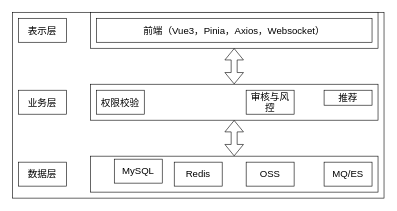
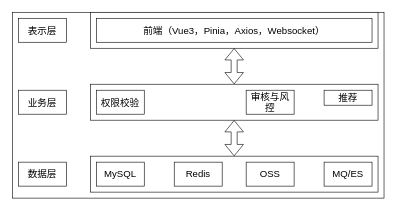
  <mxCell id="0" />
  <mxCell id="1" parent="0" />
  <mxCell id="2" value="" style="rounded=0;whiteSpace=wrap;html=1;fontSize=16;" vertex="1" parent="1"><mxGeometry x="20" y="20" width="620" height="310" as="geometry" /></mxCell>
  <mxCell id="3" value="表示层" style="rounded=0;whiteSpace=wrap;html=1;fontSize=16;" vertex="1" parent="1"><mxGeometry x="30" y="30" width="80" height="40" as="geometry" /></mxCell>
  <mxCell id="4" value="业务层" style="rounded=0;whiteSpace=wrap;html=1;fontSize=16;" vertex="1" parent="1"><mxGeometry x="30" y="150" width="80" height="40" as="geometry" /></mxCell>
  <mxCell id="5" value="数据层" style="rounded=0;whiteSpace=wrap;html=1;fontSize=16;" vertex="1" parent="1"><mxGeometry x="30" y="270" width="80" height="40" as="geometry" /></mxCell>
  <mxCell id="6" value="" style="rounded=0;whiteSpace=wrap;html=1;fontSize=16;" vertex="1" parent="1"><mxGeometry x="150" y="20" width="480" height="60" as="geometry" /></mxCell>
  <mxCell id="7" value="" style="rounded=0;whiteSpace=wrap;html=1;fontSize=16;" vertex="1" parent="1"><mxGeometry x="150" y="140" width="480" height="60" as="geometry" /></mxCell>
  <mxCell id="8" value="" style="rounded=0;whiteSpace=wrap;html=1;fontSize=16;" vertex="1" parent="1"><mxGeometry x="150" y="260" width="480" height="60" as="geometry" /></mxCell>
- <mxCell id="9" value="MySQL" style="rounded=0;whiteSpace=wrap;html=1;fontSize=16;" vertex="1" parent="1"><mxGeometry x="190" y="265" width="80" height="40" as="geometry" /></mxCell>
+ <mxCell id="9" value="MySQL" style="rounded=0;whiteSpace=wrap;html=1;fontSize=16;" vertex="1" parent="1"><mxGeometry x="160" y="270" width="80" height="40" as="geometry" /></mxCell>
  <mxCell id="10" value="Redis" style="rounded=0;whiteSpace=wrap;html=1;fontSize=16;" vertex="1" parent="1"><mxGeometry x="290" y="270" width="80" height="40" as="geometry" /></mxCell>
  <mxCell id="11" value="OSS" style="rounded=0;whiteSpace=wrap;html=1;fontSize=16;" vertex="1" parent="1"><mxGeometry x="410" y="270" width="80" height="40" as="geometry" /></mxCell>
  <mxCell id="12" value="MQ/ES" style="rounded=0;whiteSpace=wrap;html=1;fontSize=16;" vertex="1" parent="1"><mxGeometry x="540" y="270" width="80" height="40" as="geometry" /></mxCell>
  <mxCell id="13" value="权限校验" style="rounded=0;whiteSpace=wrap;html=1;fontSize=16;" vertex="1" parent="1"><mxGeometry x="160" y="150" width="80" height="40" as="geometry" /></mxCell>
  <mxCell id="14" value="审核与风控" style="rounded=0;whiteSpace=wrap;html=1;fontSize=16;" vertex="1" parent="1"><mxGeometry x="410" y="150" width="80" height="40" as="geometry" /></mxCell>
  <mxCell id="15" value="推荐" style="rounded=0;whiteSpace=wrap;html=1;fontSize=16;" vertex="1" parent="1"><mxGeometry x="540" y="150" width="80" height="25" as="geometry" /></mxCell>
  <mxCell id="16" value="前端（Vue3，Pinia，Axios，Websocket）" style="rounded=0;whiteSpace=wrap;html=1;fontSize=16;" vertex="1" parent="1"><mxGeometry x="160" y="30" width="460" height="40" as="geometry" /></mxCell>
  <mxCell id="17" value="" style="shape=flexArrow;endArrow=classic;startArrow=classic;html=1;rounded=0;entryX=0.5;entryY=1;entryDx=0;entryDy=0;exitX=0.5;exitY=0;exitDx=0;exitDy=0;fontSize=16;" edge="1" parent="1" source="7" target="6"><mxGeometry width="100" height="100" relative="1" as="geometry"><mxPoint x="460" y="630" as="sourcePoint" /><mxPoint x="560" y="530" as="targetPoint" /></mxGeometry></mxCell>
  <mxCell id="18" value="" style="shape=flexArrow;endArrow=classic;startArrow=classic;html=1;rounded=0;entryX=0.5;entryY=1;entryDx=0;entryDy=0;fontSize=16;" edge="1" parent="1" source="8" target="7"><mxGeometry width="100" height="100" relative="1" as="geometry"><mxPoint x="310" y="530" as="sourcePoint" /><mxPoint x="410" y="430" as="targetPoint" /></mxGeometry></mxCell>
